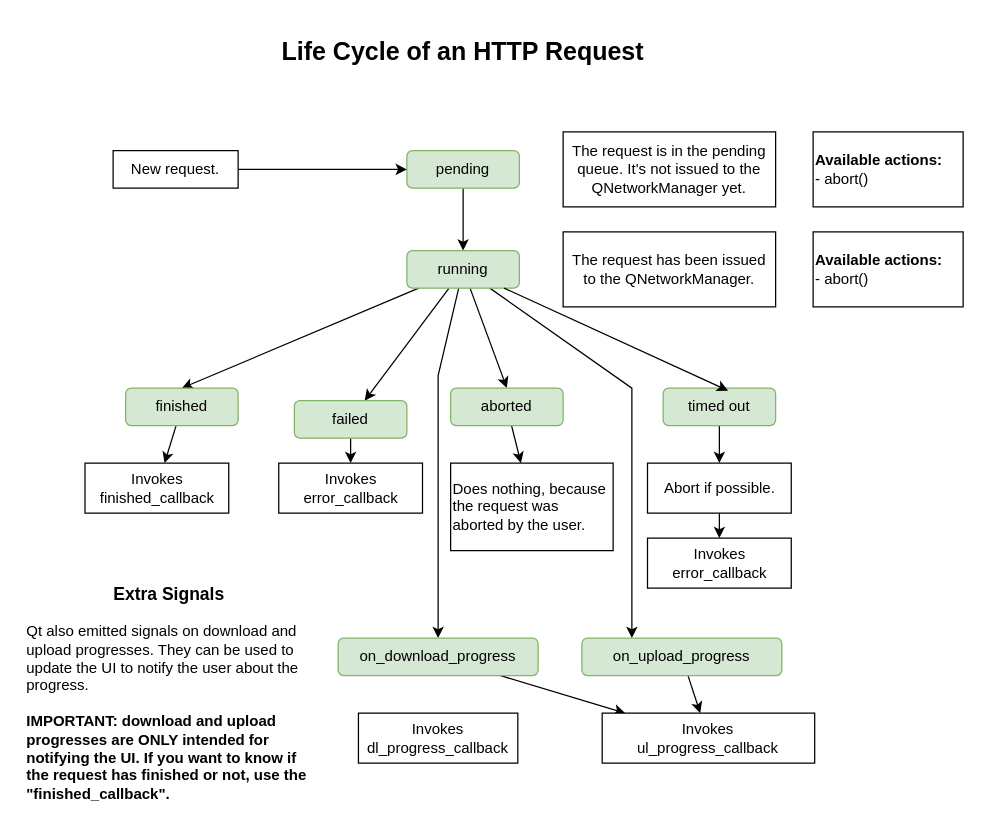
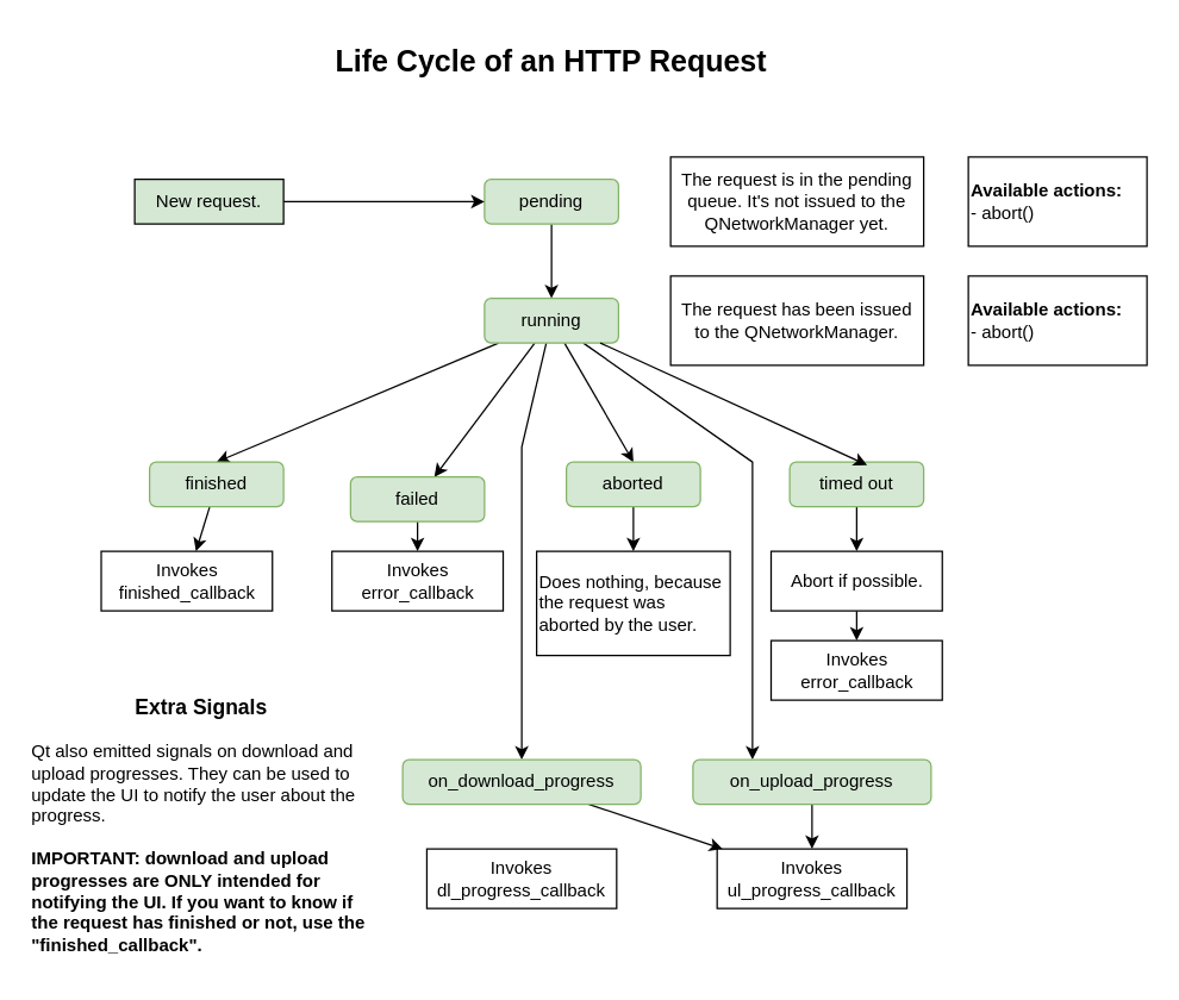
  <mxCell id="0" />
  <mxCell id="1" parent="0" />
  <mxCell id="2" style="edgeStyle=orthogonalEdgeStyle;rounded=0;orthogonalLoop=1;jettySize=auto;html=1;entryX=0.5;entryY=0;entryDx=0;entryDy=0;" edge="1" parent="1" source="3" target="9"><mxGeometry relative="1" as="geometry" /></mxCell>
  <mxCell id="3" value="pending" style="rounded=1;whiteSpace=wrap;html=1;fillColor=#d5e8d4;strokeColor=#82b366;" vertex="1" parent="1"><mxGeometry x="325" y="120" width="90" height="30" as="geometry" /></mxCell>
  <mxCell id="4" style="rounded=0;orthogonalLoop=1;jettySize=auto;html=1;" edge="1" parent="1" source="9" target="15"><mxGeometry relative="1" as="geometry" /></mxCell>
  <mxCell id="5" style="edgeStyle=none;rounded=0;orthogonalLoop=1;jettySize=auto;html=1;entryX=0.5;entryY=0;entryDx=0;entryDy=0;" edge="1" parent="1" source="9" target="13"><mxGeometry relative="1" as="geometry" /></mxCell>
  <mxCell id="6" style="edgeStyle=none;rounded=0;orthogonalLoop=1;jettySize=auto;html=1;entryX=0.5;entryY=0;entryDx=0;entryDy=0;" edge="1" parent="1" source="9" target="11"><mxGeometry relative="1" as="geometry" /></mxCell>
  <mxCell id="7" style="edgeStyle=none;rounded=0;orthogonalLoop=1;jettySize=auto;html=1;" edge="1" parent="1" source="9" target="27"><mxGeometry relative="1" as="geometry"><Array as="points"><mxPoint x="350" y="300" /></Array></mxGeometry></mxCell>
  <mxCell id="8" style="edgeStyle=none;rounded=0;orthogonalLoop=1;jettySize=auto;html=1;entryX=0.25;entryY=0;entryDx=0;entryDy=0;" edge="1" parent="1" source="9" target="29"><mxGeometry relative="1" as="geometry"><Array as="points"><mxPoint x="505" y="310" /></Array></mxGeometry></mxCell>
  <mxCell id="9" value="running" style="rounded=1;whiteSpace=wrap;html=1;fillColor=#d5e8d4;strokeColor=#82b366;" vertex="1" parent="1"><mxGeometry x="325" y="200" width="90" height="30" as="geometry" /></mxCell>
  <mxCell id="10" style="edgeStyle=none;rounded=0;orthogonalLoop=1;jettySize=auto;html=1;" edge="1" parent="1" source="11" target="21"><mxGeometry relative="1" as="geometry" /></mxCell>
  <mxCell id="11" value="finished" style="rounded=1;whiteSpace=wrap;html=1;fillColor=#d5e8d4;strokeColor=#82b366;" vertex="1" parent="1"><mxGeometry x="100" y="310" width="90" height="30" as="geometry" /></mxCell>
  <mxCell id="12" style="edgeStyle=none;rounded=0;orthogonalLoop=1;jettySize=auto;html=1;" edge="1" parent="1" source="13" target="23"><mxGeometry relative="1" as="geometry" /></mxCell>
- <mxCell id="13" value="aborted" style="rounded=1;whiteSpace=wrap;html=1;fillColor=#d5e8d4;strokeColor=#82b366;" vertex="1" parent="1"><mxGeometry x="360" y="310" width="90" height="30" as="geometry" /></mxCell>
+ <mxCell id="13" value="aborted" style="rounded=1;whiteSpace=wrap;html=1;fillColor=#d5e8d4;strokeColor=#82b366;" vertex="1" parent="1"><mxGeometry x="380" y="310" width="90" height="30" as="geometry" /></mxCell>
  <mxCell id="14" style="edgeStyle=none;rounded=0;orthogonalLoop=1;jettySize=auto;html=1;" edge="1" parent="1" source="15" target="22"><mxGeometry relative="1" as="geometry" /></mxCell>
  <mxCell id="15" value="failed" style="rounded=1;whiteSpace=wrap;html=1;fillColor=#d5e8d4;strokeColor=#82b366;" vertex="1" parent="1"><mxGeometry x="235" y="320" width="90" height="30" as="geometry" /></mxCell>
  <mxCell id="16" style="edgeStyle=none;rounded=0;orthogonalLoop=1;jettySize=auto;html=1;" edge="1" parent="1" source="17" target="25"><mxGeometry relative="1" as="geometry" /></mxCell>
  <mxCell id="17" value="timed out" style="rounded=1;whiteSpace=wrap;html=1;fillColor=#d5e8d4;strokeColor=#82b366;" vertex="1" parent="1"><mxGeometry x="530" y="310" width="90" height="30" as="geometry" /></mxCell>
  <mxCell id="18" style="edgeStyle=none;rounded=0;orthogonalLoop=1;jettySize=auto;html=1;entryX=0.578;entryY=0.067;entryDx=0;entryDy=0;entryPerimeter=0;" edge="1" parent="1" source="9" target="17"><mxGeometry relative="1" as="geometry" /></mxCell>
  <mxCell id="19" value="&lt;div align=&quot;left&quot;&gt;&lt;b&gt;Available actions:&lt;/b&gt;&lt;br&gt;&lt;/div&gt;&lt;div align=&quot;left&quot;&gt;- abort()&lt;/div&gt;" style="rounded=0;whiteSpace=wrap;html=1;align=left;" vertex="1" parent="1"><mxGeometry x="650" y="185" width="120" height="60" as="geometry" /></mxCell>
  <mxCell id="20" value="&lt;div align=&quot;left&quot;&gt;&lt;b&gt;Available actions:&lt;/b&gt;&lt;br&gt;&lt;/div&gt;&lt;div align=&quot;left&quot;&gt;- abort()&lt;/div&gt;" style="rounded=0;whiteSpace=wrap;html=1;align=left;" vertex="1" parent="1"><mxGeometry x="650" y="105" width="120" height="60" as="geometry" /></mxCell>
  <mxCell id="21" value="&lt;div&gt;Invokes&lt;/div&gt;&lt;div&gt;finished_callback&lt;br&gt;&lt;/div&gt;" style="rounded=0;whiteSpace=wrap;html=1;align=center;" vertex="1" parent="1"><mxGeometry x="67.5" y="370" width="115" height="40" as="geometry" /></mxCell>
  <mxCell id="22" value="&lt;div&gt;Invokes&lt;/div&gt;&lt;div&gt;error_callback&lt;br&gt;&lt;/div&gt;" style="rounded=0;whiteSpace=wrap;html=1;align=center;" vertex="1" parent="1"><mxGeometry x="222.5" y="370" width="115" height="40" as="geometry" /></mxCell>
  <mxCell id="23" value="&lt;div align=&quot;left&quot;&gt;Does nothing, because the request was aborted by the user.&lt;/div&gt;" style="rounded=0;whiteSpace=wrap;html=1;align=left;verticalAlign=middle;" vertex="1" parent="1"><mxGeometry x="360" y="370" width="130" height="70" as="geometry" /></mxCell>
  <mxCell id="24" style="edgeStyle=none;rounded=0;orthogonalLoop=1;jettySize=auto;html=1;entryX=0.5;entryY=0;entryDx=0;entryDy=0;" edge="1" parent="1" source="25" target="38"><mxGeometry relative="1" as="geometry" /></mxCell>
  <mxCell id="25" value="Abort if possible." style="rounded=0;whiteSpace=wrap;html=1;align=center;" vertex="1" parent="1"><mxGeometry x="517.5" y="370" width="115" height="40" as="geometry" /></mxCell>
  <mxCell id="26" style="edgeStyle=none;rounded=0;orthogonalLoop=1;jettySize=auto;html=1;" edge="1" parent="1" source="27" target="32"><mxGeometry relative="1" as="geometry" /></mxCell>
  <mxCell id="27" value="on_download_progress" style="rounded=1;whiteSpace=wrap;html=1;fillColor=#d5e8d4;strokeColor=#82b366;" vertex="1" parent="1"><mxGeometry x="270" y="510" width="160" height="30" as="geometry" /></mxCell>
  <mxCell id="28" style="edgeStyle=none;rounded=0;orthogonalLoop=1;jettySize=auto;html=1;" edge="1" parent="1" source="29" target="32"><mxGeometry relative="1" as="geometry" /></mxCell>
  <mxCell id="29" value="on_upload_progress" style="rounded=1;whiteSpace=wrap;html=1;fillColor=#d5e8d4;strokeColor=#82b366;" vertex="1" parent="1"><mxGeometry x="465" y="510" width="160" height="30" as="geometry" /></mxCell>
  <mxCell id="30" value="&lt;div&gt;&lt;font size=&quot;1&quot;&gt;&lt;b style=&quot;font-size: 14px&quot;&gt;Extra Signals&lt;/b&gt;&lt;/font&gt;&lt;/div&gt;&lt;div&gt;&lt;b&gt;&lt;br&gt;&lt;/b&gt;&lt;/div&gt;&lt;div align=&quot;left&quot;&gt;Qt also emitted signals on download and upload progresses. They can be used to update the UI to notify the user about the progress.&lt;/div&gt;&lt;div align=&quot;left&quot;&gt;&lt;br&gt;&lt;/div&gt;&lt;div align=&quot;left&quot;&gt;&lt;b&gt;IMPORTANT: download and upload progresses are ONLY intended for notifying the UI. If you want to know if the request has finished or not, use the &quot;finished_callback&quot;.&lt;/b&gt;&lt;br&gt;&lt;/div&gt;" style="text;html=1;strokeColor=none;fillColor=none;align=center;verticalAlign=top;whiteSpace=wrap;rounded=0;" vertex="1" parent="1"><mxGeometry x="20" y="460" width="230" height="190" as="geometry" /></mxCell>
  <mxCell id="31" value="&lt;div&gt;Invokes&lt;/div&gt;&lt;div&gt;dl_progress_callback&lt;br&gt;&lt;/div&gt;" style="rounded=0;whiteSpace=wrap;html=1;align=center;" vertex="1" parent="1"><mxGeometry x="286.25" y="570" width="127.5" height="40" as="geometry" /></mxCell>
- <mxCell id="32" value="&lt;div&gt;Invokes&lt;/div&gt;&lt;div&gt;ul_progress_callback&lt;br&gt;&lt;/div&gt;" style="rounded=0;whiteSpace=wrap;html=1;align=center;" vertex="1" parent="1"><mxGeometry x="481.25" y="570" width="170" height="40" as="geometry" /></mxCell>
+ <mxCell id="32" value="&lt;div&gt;Invokes&lt;/div&gt;&lt;div&gt;ul_progress_callback&lt;br&gt;&lt;/div&gt;" style="rounded=0;whiteSpace=wrap;html=1;align=center;" vertex="1" parent="1"><mxGeometry x="481.25" y="570" width="127.5" height="40" as="geometry" /></mxCell>
  <mxCell id="33" value="&lt;font style=&quot;font-size: 20px&quot;&gt;&lt;b&gt;Life Cycle of an HTTP Request&lt;br&gt;&lt;/b&gt;&lt;/font&gt;" style="text;html=1;strokeColor=none;fillColor=none;align=center;verticalAlign=middle;whiteSpace=wrap;rounded=0;" vertex="1" parent="1"><mxGeometry x="190" width="360" height="40" as="geometry" y="20" /></mxCell>
  <mxCell id="34" style="edgeStyle=none;rounded=0;orthogonalLoop=1;jettySize=auto;html=1;entryX=0;entryY=0.5;entryDx=0;entryDy=0;" edge="1" parent="1" source="35" target="3"><mxGeometry relative="1" as="geometry" /></mxCell>
- <mxCell id="35" value="New request." style="rounded=0;whiteSpace=wrap;html=1;align=center;" vertex="1" parent="1"><mxGeometry x="90" y="120" width="100" height="30" as="geometry" /></mxCell>
+ <mxCell id="35" value="New request." style="rounded=0;whiteSpace=wrap;html=1;align=center;fillColor=#d5e8d4;" vertex="1" parent="1"><mxGeometry x="90" y="120" width="100" height="30" as="geometry" /></mxCell>
  <mxCell id="36" value="The request is in the pending queue. It's not issued to the QNetworkManager yet." style="rounded=0;whiteSpace=wrap;html=1;align=center;" vertex="1" parent="1"><mxGeometry x="450" y="105" width="170" height="60" as="geometry" /></mxCell>
  <mxCell id="37" value="The request has been issued to the QNetworkManager." style="rounded=0;whiteSpace=wrap;html=1;align=center;" vertex="1" parent="1"><mxGeometry x="450" y="185" width="170" height="60" as="geometry" /></mxCell>
  <mxCell id="38" value="&lt;div&gt;Invokes&lt;/div&gt;&lt;div&gt;error_callback&lt;br&gt;&lt;/div&gt;" style="rounded=0;whiteSpace=wrap;html=1;align=center;" vertex="1" parent="1"><mxGeometry x="517.5" y="430" width="115" height="40" as="geometry" /></mxCell>
